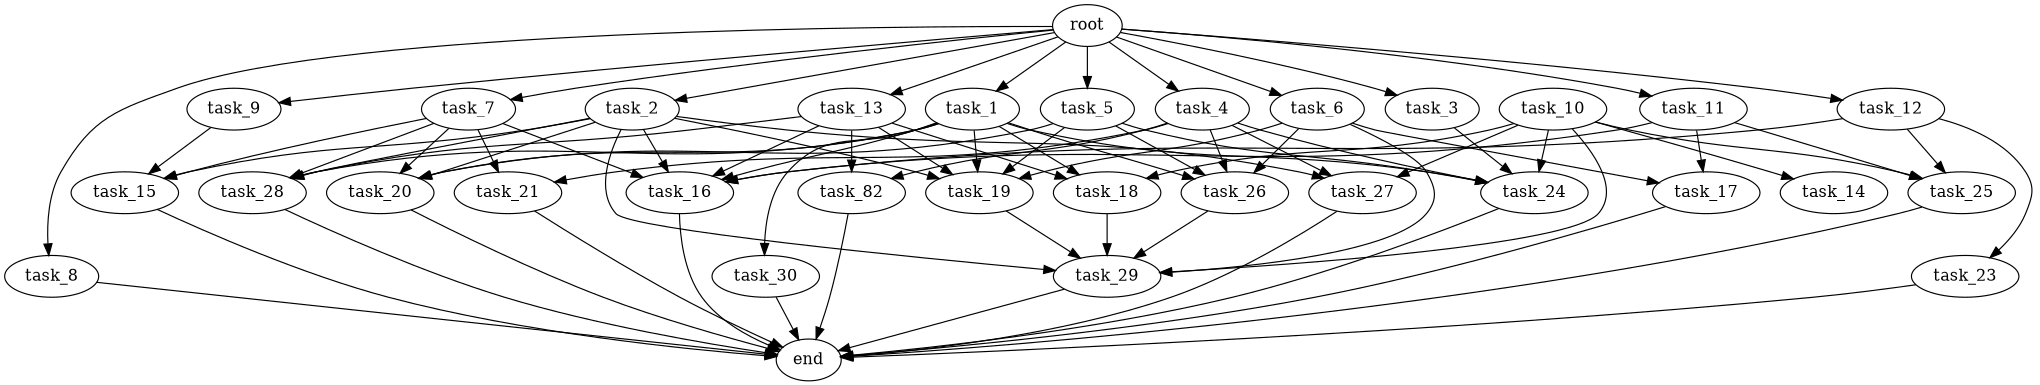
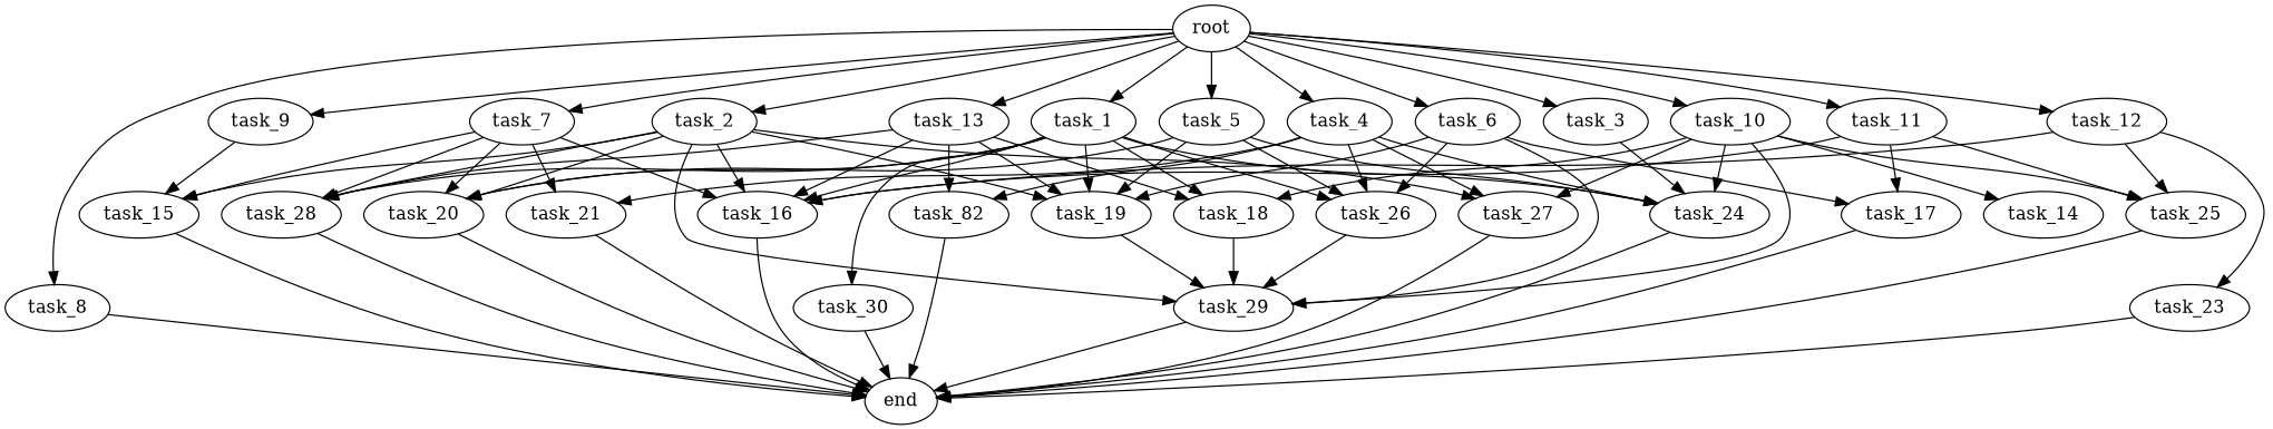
  digraph {
    root
    task_1
    task_2
    task_3
    task_4
    task_5
    task_6
    task_7
    task_8
    task_9
    task_10
    task_11
    task_12
    task_13
    task_16
    task_18
    task_19
    task_20
    task_24
    task_26
    task_28
    task_30
    task_15
    task_27
    task_29
    task_21
    n27 [label=task_82]
    task_17
    end
    task_14
    task_25
    task_23
    root -> task_1
    root -> task_2
    root -> task_3
    root -> task_4
    root -> task_5
    root -> task_6
    root -> task_7
    root -> task_8
    root -> task_9
+   root -> task_10
    root -> task_11
    root -> task_12
    root -> task_13
    task_1 -> task_16
    task_1 -> task_18
    task_1 -> task_19
    task_1 -> task_20
    task_1 -> task_24
    task_1 -> task_26
    task_1 -> task_28
    task_1 -> task_30
    task_2 -> task_16
    task_2 -> task_19
    task_2 -> task_20
    task_2 -> task_28
    task_2 -> task_15
    task_2 -> task_27
    task_2 -> task_29
    task_3 -> task_24
    task_4 -> task_24
    task_4 -> task_26
    task_4 -> task_27
    task_4 -> task_21
    task_4 -> n27
    task_5 -> task_19
    task_5 -> task_20
    task_5 -> task_24
    task_5 -> task_26
    task_6 -> task_19
    task_6 -> task_26
    task_6 -> task_29
    task_6 -> task_17
    task_7 -> task_16
    task_7 -> task_20
    task_7 -> task_28
    task_7 -> task_15
    task_7 -> task_21
    task_8 -> end
    task_9 -> task_15
    task_10 -> task_18
    task_10 -> task_24
    task_10 -> task_27
    task_10 -> task_29
    task_10 -> task_14
    task_10 -> task_25
    task_11 -> task_16
    task_11 -> task_17
    task_11 -> task_25
    task_12 -> task_16
    task_12 -> task_25
    task_12 -> task_23
    task_13 -> task_16
    task_13 -> task_18
    task_13 -> task_19
    task_13 -> task_28
    task_13 -> n27
    task_16 -> end
    task_18 -> task_29
    task_19 -> task_29
    task_20 -> end
    task_24 -> end
    task_26 -> task_29
    task_28 -> end
    task_30 -> end
    task_15 -> end
    task_27 -> end
    task_29 -> end
    task_21 -> end
    n27 -> end
    task_17 -> end
    task_25 -> end
    task_23 -> end
  }
